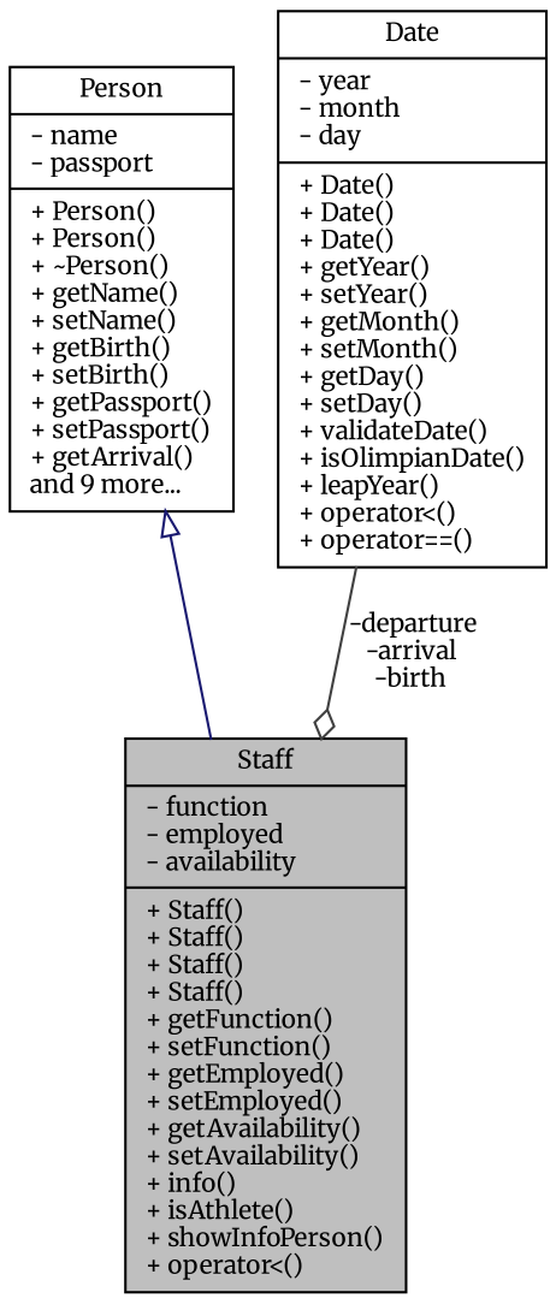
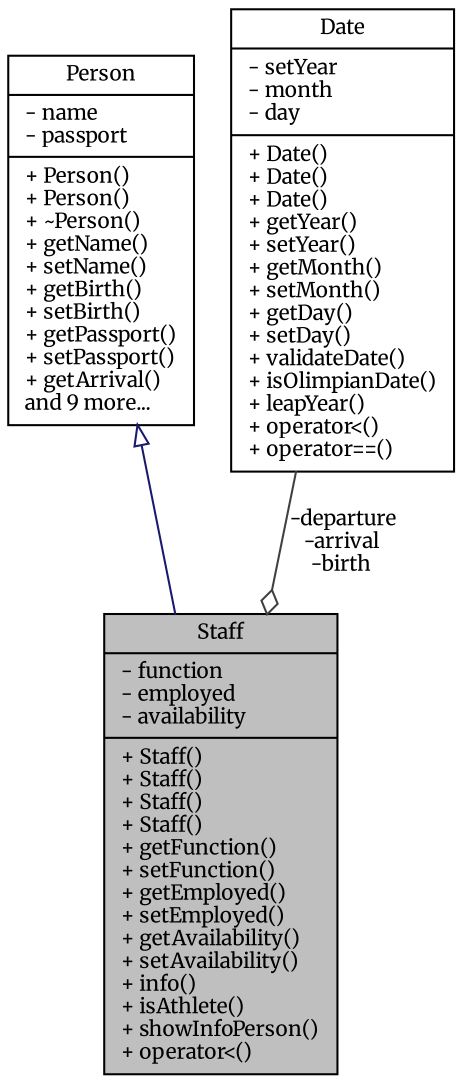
  digraph {
    fontname=Merriweather
    node [color=black fillcolor=white fontname=Merriweather fontsize=10 shape=record style=filled]
    edge [fontname=Merriweather fontsize=10 labelfontname=Helvetica labelfontsize=10 style=solid]
    n1 [fillcolor=grey75 fontcolor=black height=0.2 label="{Staff\n|- function\l- employed\l- availability\l|+ Staff()\l+ Staff()\l+ Staff()\l+ Staff()\l+ getFunction()\l+ setFunction()\l+ getEmployed()\l+ setEmployed()\l+ getAvailability()\l+ setAvailability()\l+ info()\l+ isAthlete()\l+ showInfoPerson()\l+ operator\<()\l}" width=0.4]
    n2 [height=0.2 label="{Person\n|- name\l- passport\l|+ Person()\l+ Person()\l+ ~Person()\l+ getName()\l+ setName()\l+ getBirth()\l+ setBirth()\l+ getPassport()\l+ setPassport()\l+ getArrival()\land 9 more...\l}" width=0.4]
-   n3 [height=0.2 label="{Date\n|- year\l- month\l- day\l|+ Date()\l+ Date()\l+ Date()\l+ getYear()\l+ setYear()\l+ getMonth()\l+ setMonth()\l+ getDay()\l+ setDay()\l+ validateDate()\l+ isOlimpianDate()\l+ leapYear()\l+ operator\<()\l+ operator==()\l}" width=0.4]
+   n3 [height=0.2 label="{Date\n|- setYear\l- month\l- day\l|+ Date()\l+ Date()\l+ Date()\l+ getYear()\l+ setYear()\l+ getMonth()\l+ setMonth()\l+ getDay()\l+ setDay()\l+ validateDate()\l+ isOlimpianDate()\l+ leapYear()\l+ operator\<()\l+ operator==()\l}" width=0.4]
    n2 -> n1 [arrowtail=onormal color=midnightblue dir=back]
    n3 -> n1 [arrowhead=odiamond color=grey25 label=" -departure\n-arrival\n-birth"]
  }
